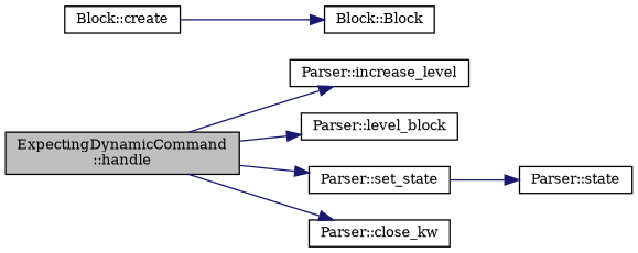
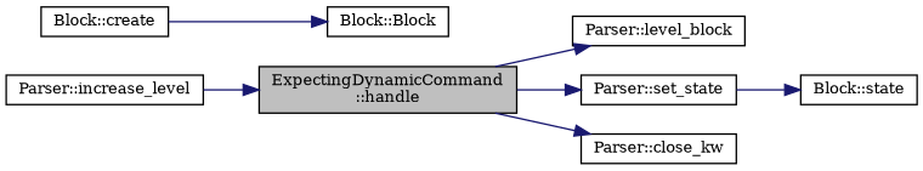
  digraph {
    fontname="DejaVu Serif"
    rankdir=LR
    node [color=black fillcolor=white fontname="DejaVu Serif" fontsize=10 shape=record style=filled]
    edge [color=midnightblue fontname="DejaVu Serif" fontsize=10 labelfontname=Helvetica labelfontsize=10 style=solid]
    n1 [fillcolor=grey75 fontcolor=black height=0.2 label="ExpectingDynamicCommand\l::handle" width=0.4]
    n2 [height=0.2 label="Parser::increase_level" width=0.4]
    n3 [height=0.2 label="Parser::level_block" width=0.4]
    n4 [height=0.2 label="Parser::set_state" width=0.4]
    n5 [height=0.2 label="Parser::close_kw" width=0.4]
-   n6 [height=0.2 label="Parser::state" width=0.4]
+   n6 [height=0.2 label="Block::state" width=0.4]
    n7 [height=0.2 label="Block::create" width=0.4]
    n8 [height=0.2 label="Block::Block" width=0.4]
-   n1 -> n2
+   n2 -> n1
    n1 -> n3
    n1 -> n4
    n1 -> n5
    n4 -> n6
    n7 -> n8
  }
